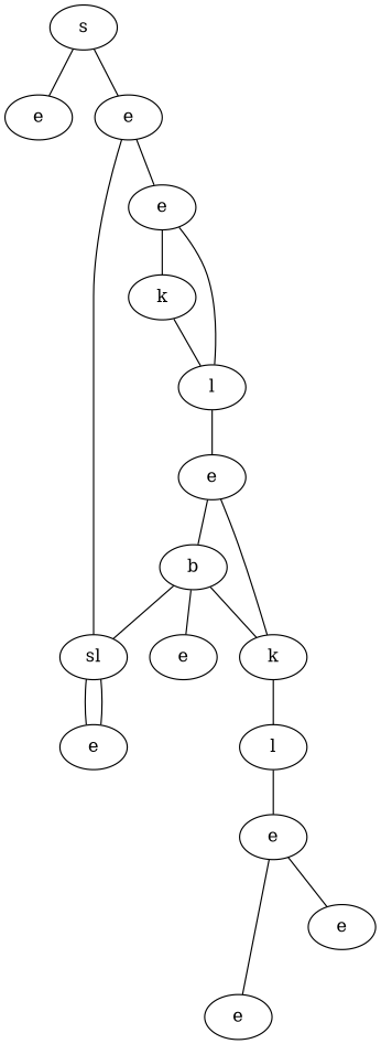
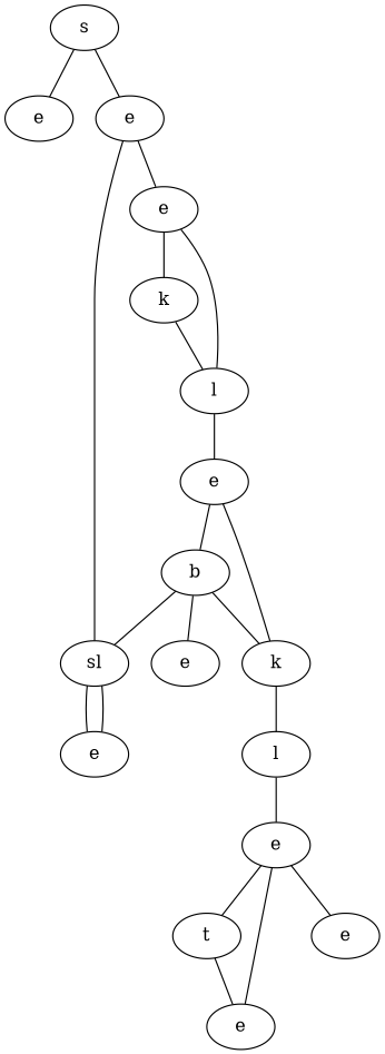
  graph {
    n1 [label=s]
    n2 [label=e]
    n3 [label=e]
    n4 [label=sl]
    n5 [label=e]
    n6 [label=e]
    n7 [label=k]
    n8 [label=l]
    n9 [label=e]
    n10 [label=b]
    n11 [label=k]
    n12 [label=e]
    n13 [label=l]
    n14 [label=e]
+   n15 [label=t]
    n16 [label=e]
    n17 [label=e]
    n1 -- n2
    n1 -- n3
    n3 -- n4
    n3 -- n5
    n4 -- n6
    n4 -- n6
    n5 -- n7
    n5 -- n8
    n7 -- n8
    n8 -- n9
    n9 -- n10
    n9 -- n11
    n10 -- n4
    n10 -- n11
    n10 -- n12
    n11 -- n13
    n13 -- n14
+   n14 -- n15
    n14 -- n16
    n14 -- n17
+   n15 -- n16
  }
